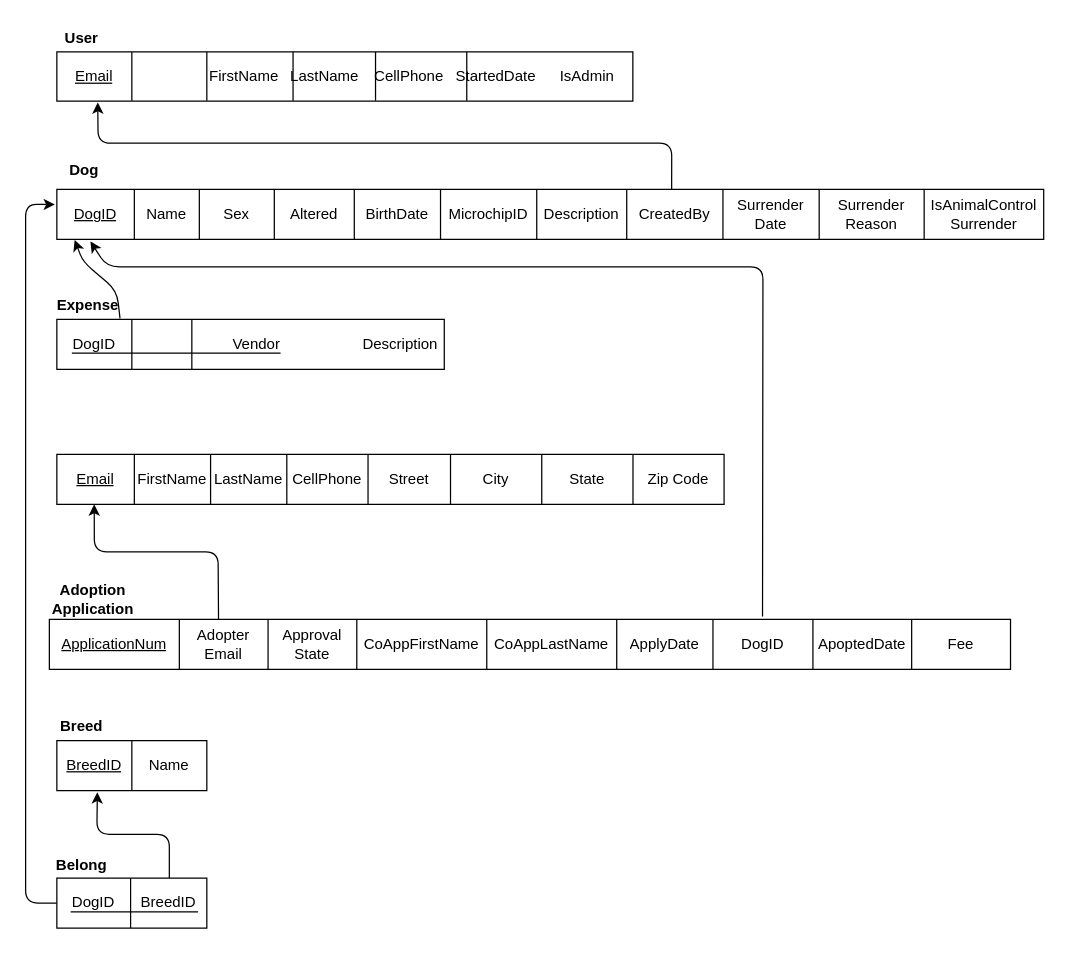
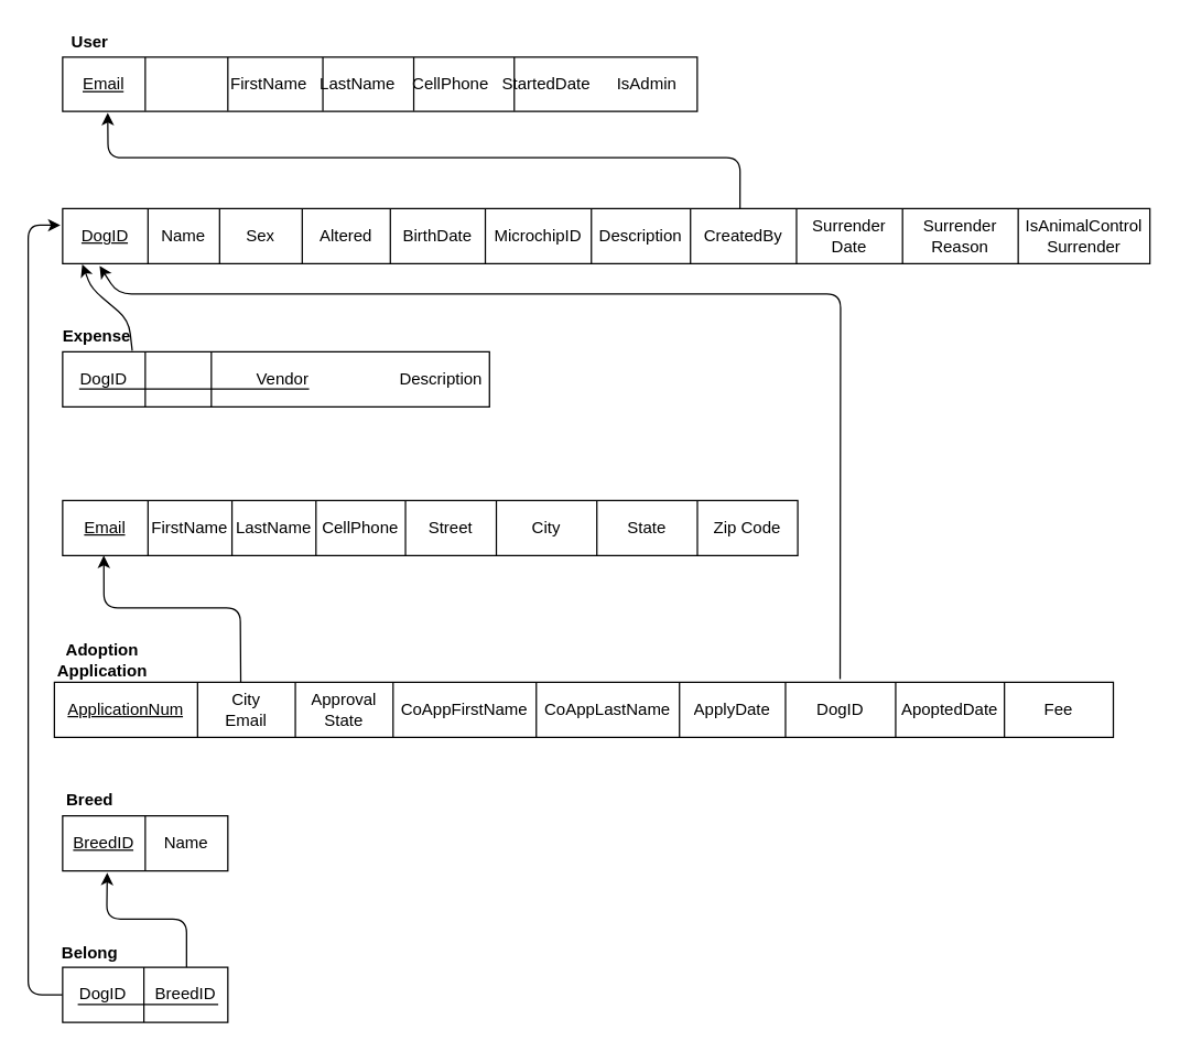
  <mxCell id="0" />
  <mxCell id="1" parent="0" />
- <mxCell id="2" value="Dog" style="text;html=1;strokeColor=none;fillColor=none;align=center;verticalAlign=middle;whiteSpace=wrap;rounded=0;fontStyle=1" parent="1" vertex="1"><mxGeometry x="47" y="126" width="40" height="20" as="geometry" /></mxCell>
  <mxCell id="3" value="" style="group" vertex="1" connectable="0" parent="1"><mxGeometry x="45" y="342" width="533.9" height="61" as="geometry" /></mxCell>
  <mxCell id="4" value="" style="shape=table;html=1;whiteSpace=wrap;startSize=0;container=1;collapsible=0;childLayout=tableLayout;" vertex="1" parent="3"><mxGeometry y="21" width="533.9" height="40" as="geometry" /></mxCell>
  <mxCell id="5" value="" style="shape=partialRectangle;html=1;whiteSpace=wrap;collapsible=0;dropTarget=0;pointerEvents=0;fillColor=none;top=0;left=0;bottom=0;right=0;points=[[0,0.5],[1,0.5]];portConstraint=eastwest;" vertex="1" parent="4"><mxGeometry width="533.9" height="40" as="geometry" /></mxCell>
  <mxCell id="6" value="Email" style="shape=partialRectangle;html=1;whiteSpace=wrap;connectable=0;overflow=hidden;fillColor=none;top=0;left=0;bottom=0;right=0;fontStyle=4" vertex="1" parent="5"><mxGeometry width="62" height="40" as="geometry" /></mxCell>
  <mxCell id="7" value="&lt;span&gt;FirstName&lt;/span&gt;" style="shape=partialRectangle;html=1;whiteSpace=wrap;connectable=0;overflow=hidden;fillColor=none;top=0;left=0;bottom=0;right=0;" vertex="1" parent="5"><mxGeometry x="62" width="61" height="40" as="geometry" /></mxCell>
  <mxCell id="8" value="LastName" style="shape=partialRectangle;html=1;whiteSpace=wrap;connectable=0;overflow=hidden;fillColor=none;top=0;left=0;bottom=0;right=0;" vertex="1" parent="5"><mxGeometry x="123" width="61" height="40" as="geometry" /></mxCell>
  <mxCell id="9" value="CellPhone" style="shape=partialRectangle;html=1;whiteSpace=wrap;connectable=0;overflow=hidden;fillColor=none;top=0;left=0;bottom=0;right=0;" vertex="1" parent="5"><mxGeometry x="184" width="65" height="40" as="geometry" /></mxCell>
  <mxCell id="10" value="Street" style="shape=partialRectangle;html=1;whiteSpace=wrap;connectable=0;overflow=hidden;fillColor=none;top=0;left=0;bottom=0;right=0;" vertex="1" parent="5"><mxGeometry x="249" width="66" height="40" as="geometry" /></mxCell>
  <mxCell id="11" value="City" style="shape=partialRectangle;html=1;whiteSpace=wrap;connectable=0;overflow=hidden;fillColor=none;top=0;left=0;bottom=0;right=0;" vertex="1" parent="5"><mxGeometry x="315" width="73" height="40" as="geometry" /></mxCell>
  <mxCell id="12" value="State" style="shape=partialRectangle;html=1;whiteSpace=wrap;connectable=0;overflow=hidden;fillColor=none;top=0;left=0;bottom=0;right=0;" vertex="1" parent="5"><mxGeometry x="388" width="73" height="40" as="geometry" /></mxCell>
  <mxCell id="13" value="Zip Code" style="shape=partialRectangle;html=1;whiteSpace=wrap;connectable=0;overflow=hidden;fillColor=none;top=0;left=0;bottom=0;right=0;" vertex="1" parent="5"><mxGeometry x="461" width="73" height="40" as="geometry" /></mxCell>
  <mxCell id="14" value="" style="endArrow=classic;html=1;exitX=0.623;exitY=-0.01;exitDx=0;exitDy=0;exitPerimeter=0;entryX=0.071;entryY=1.036;entryDx=0;entryDy=0;entryPerimeter=0;rounded=1;" edge="1" parent="1" source="29" target="69"><mxGeometry width="50" height="50" relative="1" as="geometry"><mxPoint x="554" y="327" as="sourcePoint" /><mxPoint x="84" y="93" as="targetPoint" /><Array as="points"><mxPoint x="537" y="114" /><mxPoint x="78" y="114" /></Array></mxGeometry></mxCell>
  <mxCell id="15" value="" style="group" vertex="1" connectable="0" parent="1"><mxGeometry x="45" y="234" width="310" height="61" as="geometry" /></mxCell>
  <mxCell id="16" value="Expense" style="text;html=1;strokeColor=none;fillColor=none;align=center;verticalAlign=middle;whiteSpace=wrap;rounded=0;fontStyle=1" parent="15" vertex="1"><mxGeometry width="50" height="20" as="geometry" /></mxCell>
  <mxCell id="17" value="" style="shape=table;html=1;whiteSpace=wrap;startSize=0;container=1;collapsible=0;childLayout=tableLayout;" parent="15" vertex="1"><mxGeometry y="21" width="310" height="40" as="geometry" /></mxCell>
  <mxCell id="18" value="" style="shape=partialRectangle;html=1;whiteSpace=wrap;collapsible=0;dropTarget=0;pointerEvents=0;fillColor=none;top=0;left=0;bottom=0;right=0;points=[[0,0.5],[1,0.5]];portConstraint=eastwest;" parent="17" vertex="1"><mxGeometry width="310" height="40" as="geometry" /></mxCell>
  <mxCell id="19" value="DogID" style="shape=partialRectangle;html=1;whiteSpace=wrap;connectable=0;overflow=hidden;fillColor=none;top=0;left=0;bottom=0;right=0;fontStyle=0" parent="18" vertex="1"><mxGeometry width="60" height="40" as="geometry" /></mxCell>
  <mxCell id="20" value="Vendor" style="shape=partialRectangle;html=1;whiteSpace=wrap;connectable=0;overflow=hidden;fillColor=none;top=0;left=0;bottom=0;right=0;fontStyle=0" parent="18" vertex="1"><mxGeometry x="136" width="48" height="40" as="geometry" /></mxCell>
  <mxCell id="21" value="Description" style="shape=partialRectangle;html=1;whiteSpace=wrap;connectable=0;overflow=hidden;fillColor=none;top=0;left=0;bottom=0;right=0;" parent="18" vertex="1"><mxGeometry x="240" width="70" height="40" as="geometry" /></mxCell>
  <mxCell id="22" value="" style="endArrow=none;html=1;" parent="17" edge="1"><mxGeometry width="50" height="50" relative="1" as="geometry"><mxPoint x="12" y="27" as="sourcePoint" /><mxPoint x="179" y="27" as="targetPoint" /></mxGeometry></mxCell>
  <mxCell id="23" value="" style="endArrow=classic;html=1;entryX=0.018;entryY=1.01;entryDx=0;entryDy=0;entryPerimeter=0;exitX=0.163;exitY=-0.02;exitDx=0;exitDy=0;exitPerimeter=0;" edge="1" parent="1" source="18" target="29"><mxGeometry width="50" height="50" relative="1" as="geometry"><mxPoint x="92" y="272" as="sourcePoint" /><mxPoint x="604" y="186" as="targetPoint" /><Array as="points"><mxPoint x="93" y="232" /><mxPoint x="66" y="209" /></Array></mxGeometry></mxCell>
  <mxCell id="24" value="" style="endArrow=classic;html=1;entryX=0.056;entryY=1;entryDx=0;entryDy=0;entryPerimeter=0;exitX=0.176;exitY=-0.005;exitDx=0;exitDy=0;exitPerimeter=0;" edge="1" parent="1" source="44" target="5"><mxGeometry width="50" height="50" relative="1" as="geometry"><mxPoint x="862" y="497" as="sourcePoint" /><mxPoint x="912" y="447" as="targetPoint" /><Array as="points"><mxPoint x="174" y="441" /><mxPoint x="75" y="441" /></Array></mxGeometry></mxCell>
  <mxCell id="25" value="" style="endArrow=classic;html=1;exitX=0;exitY=0.5;exitDx=0;exitDy=0;entryX=-0.002;entryY=0.3;entryDx=0;entryDy=0;entryPerimeter=0;" edge="1" parent="1" source="63" target="29"><mxGeometry width="50" height="50" relative="1" as="geometry"><mxPoint x="-30" y="750" as="sourcePoint" /><mxPoint x="20" y="700" as="targetPoint" /><Array as="points"><mxPoint x="20" y="722" /><mxPoint x="20" y="163" /></Array></mxGeometry></mxCell>
  <mxCell id="26" value="" style="endArrow=classic;html=1;exitX=0.75;exitY=0.005;exitDx=0;exitDy=0;exitPerimeter=0;entryX=0.27;entryY=1.035;entryDx=0;entryDy=0;entryPerimeter=0;" edge="1" parent="1" source="63" target="57"><mxGeometry width="50" height="50" relative="1" as="geometry"><mxPoint x="-66" y="793" as="sourcePoint" /><mxPoint x="-16" y="743" as="targetPoint" /><Array as="points"><mxPoint x="135" y="667" /><mxPoint x="77" y="667" /></Array></mxGeometry></mxCell>
  <mxCell id="27" value="" style="endArrow=classic;html=1;exitX=0.742;exitY=-0.055;exitDx=0;exitDy=0;exitPerimeter=0;entryX=0.034;entryY=1.04;entryDx=0;entryDy=0;entryPerimeter=0;" edge="1" parent="1" source="44" target="29"><mxGeometry width="50" height="50" relative="1" as="geometry"><mxPoint x="871" y="426" as="sourcePoint" /><mxPoint x="85" y="193" as="targetPoint" /><Array as="points"><mxPoint x="610" y="213" /><mxPoint x="85" y="213" /></Array></mxGeometry></mxCell>
  <mxCell id="28" value="" style="shape=table;whiteSpace=wrap;startSize=0;container=1;collapsible=0;childLayout=tableLayout;html=1;" parent="1" vertex="1"><mxGeometry x="45" y="151" width="789.65" height="40" as="geometry" /></mxCell>
  <mxCell id="29" value="" style="shape=partialRectangle;html=1;whiteSpace=wrap;collapsible=0;dropTarget=0;pointerEvents=0;fillColor=none;top=0;left=0;bottom=0;right=0;points=[[0,0.5],[1,0.5]];portConstraint=eastwest;" parent="28" vertex="1"><mxGeometry width="789.65" height="40" as="geometry" /></mxCell>
  <mxCell id="30" value="DogID" style="shape=partialRectangle;html=1;whiteSpace=wrap;connectable=0;overflow=hidden;fillColor=none;top=0;left=0;bottom=0;right=0;fontStyle=4" parent="29" vertex="1"><mxGeometry width="62" height="40" as="geometry" /></mxCell>
  <mxCell id="31" value="Name" style="shape=partialRectangle;html=1;whiteSpace=wrap;connectable=0;overflow=hidden;fillColor=none;top=0;left=0;bottom=0;right=0;" parent="29" vertex="1"><mxGeometry x="62" width="52" height="40" as="geometry" /></mxCell>
  <mxCell id="32" value="Sex" style="shape=partialRectangle;html=1;whiteSpace=wrap;connectable=0;overflow=hidden;fillColor=none;top=0;left=0;bottom=0;right=0;" parent="29" vertex="1"><mxGeometry x="114" width="60" height="40" as="geometry" /></mxCell>
  <mxCell id="33" value="Altered" style="shape=partialRectangle;html=1;whiteSpace=wrap;connectable=0;overflow=hidden;fillColor=none;top=0;left=0;bottom=0;right=0;" parent="29" vertex="1"><mxGeometry x="174" width="64" height="40" as="geometry" /></mxCell>
  <mxCell id="34" value="BirthDate" style="shape=partialRectangle;html=1;whiteSpace=wrap;connectable=0;overflow=hidden;fillColor=none;top=0;left=0;bottom=0;right=0;fontStyle=0;strokeColor=none;" vertex="1" parent="29"><mxGeometry x="238" width="69" height="40" as="geometry" /></mxCell>
  <mxCell id="35" value="MicrochipID" style="shape=partialRectangle;html=1;whiteSpace=wrap;connectable=0;overflow=hidden;fillColor=none;top=0;left=0;bottom=0;right=0;fontStyle=0" parent="29" vertex="1"><mxGeometry x="307" width="77" height="40" as="geometry" /></mxCell>
  <mxCell id="36" value="Description" style="shape=partialRectangle;html=1;whiteSpace=wrap;connectable=0;overflow=hidden;fillColor=none;top=0;left=0;bottom=0;right=0;fontStyle=0" parent="29" vertex="1"><mxGeometry x="384" width="72" height="40" as="geometry" /></mxCell>
  <mxCell id="37" value="&lt;span&gt;CreatedBy&lt;/span&gt;" style="shape=partialRectangle;html=1;whiteSpace=wrap;connectable=0;overflow=hidden;fillColor=none;top=0;left=0;bottom=0;right=0;fontStyle=0" vertex="1" parent="29"><mxGeometry x="456" width="77" height="40" as="geometry" /></mxCell>
  <mxCell id="38" value="Surrender&lt;br&gt;Date" style="shape=partialRectangle;html=1;whiteSpace=wrap;connectable=0;overflow=hidden;fillColor=none;top=0;left=0;bottom=0;right=0;fontStyle=0" parent="29" vertex="1"><mxGeometry x="533" width="77" height="40" as="geometry" /></mxCell>
  <mxCell id="39" value="Surrender&lt;br&gt;Reason" style="shape=partialRectangle;html=1;whiteSpace=wrap;connectable=0;overflow=hidden;fillColor=none;top=0;left=0;bottom=0;right=0;fontStyle=0" parent="29" vertex="1"><mxGeometry x="610" width="84" height="40" as="geometry" /></mxCell>
  <mxCell id="40" value="IsAnimalControl&lt;br&gt;Surrender" style="shape=partialRectangle;html=1;whiteSpace=wrap;connectable=0;overflow=hidden;fillColor=none;top=0;left=0;bottom=0;right=0;fontStyle=0" vertex="1" parent="29"><mxGeometry x="694" width="96" height="40" as="geometry" /></mxCell>
  <mxCell id="41" value="" style="group" vertex="1" connectable="0" parent="1"><mxGeometry x="39" y="469" width="769.1" height="66" as="geometry" /></mxCell>
  <mxCell id="42" value="Adoption Application" style="text;html=1;strokeColor=none;fillColor=none;align=center;verticalAlign=middle;whiteSpace=wrap;rounded=0;fontStyle=1" parent="41" vertex="1"><mxGeometry width="70" height="20" as="geometry" /></mxCell>
  <mxCell id="43" value="" style="shape=table;html=1;whiteSpace=wrap;startSize=0;container=1;collapsible=0;childLayout=tableLayout;" parent="41" vertex="1"><mxGeometry y="26" width="769.1" height="40" as="geometry" /></mxCell>
  <mxCell id="44" value="" style="shape=partialRectangle;html=1;whiteSpace=wrap;collapsible=0;dropTarget=0;pointerEvents=0;fillColor=none;top=0;left=0;bottom=0;right=0;points=[[0,0.5],[1,0.5]];portConstraint=eastwest;" parent="43" vertex="1"><mxGeometry width="769.1" height="40" as="geometry" /></mxCell>
  <mxCell id="45" value="ApplicationNum" style="shape=partialRectangle;html=1;whiteSpace=wrap;connectable=0;overflow=hidden;fillColor=none;top=0;left=0;bottom=0;right=0;fontStyle=4" parent="44" vertex="1"><mxGeometry width="104" height="40" as="geometry" /></mxCell>
- <mxCell id="46" value="Adopter&lt;br&gt;Email" style="shape=partialRectangle;html=1;whiteSpace=wrap;connectable=0;overflow=hidden;fillColor=none;top=0;left=0;bottom=0;right=0;" vertex="1" parent="44"><mxGeometry x="104" width="71" height="40" as="geometry" /></mxCell>
+ <mxCell id="46" value="City&lt;br&gt;Email" style="shape=partialRectangle;html=1;whiteSpace=wrap;connectable=0;overflow=hidden;fillColor=none;top=0;left=0;bottom=0;right=0;" vertex="1" parent="44"><mxGeometry x="104" width="71" height="40" as="geometry" /></mxCell>
  <mxCell id="47" value="Approval&lt;br&gt;State" style="shape=partialRectangle;html=1;whiteSpace=wrap;connectable=0;overflow=hidden;fillColor=none;top=0;left=0;bottom=0;right=0;" parent="44" vertex="1"><mxGeometry x="175" width="71" height="40" as="geometry" /></mxCell>
  <mxCell id="48" value="CoAppFirstName" style="shape=partialRectangle;html=1;whiteSpace=wrap;connectable=0;overflow=hidden;fillColor=none;top=0;left=0;bottom=0;right=0;" parent="44" vertex="1"><mxGeometry x="246" width="104" height="40" as="geometry" /></mxCell>
  <mxCell id="49" value="CoAppLastName" style="shape=partialRectangle;html=1;whiteSpace=wrap;connectable=0;overflow=hidden;fillColor=none;top=0;left=0;bottom=0;right=0;" parent="44" vertex="1"><mxGeometry x="350" width="104" height="40" as="geometry" /></mxCell>
  <mxCell id="50" value="ApplyDate" style="shape=partialRectangle;html=1;whiteSpace=wrap;connectable=0;overflow=hidden;fillColor=none;top=0;left=0;bottom=0;right=0;" parent="44" vertex="1"><mxGeometry x="454" width="77" height="40" as="geometry" /></mxCell>
  <mxCell id="51" value="DogID" style="shape=partialRectangle;html=1;whiteSpace=wrap;connectable=0;overflow=hidden;fillColor=none;top=0;left=0;bottom=0;right=0;" vertex="1" parent="44"><mxGeometry x="531" width="80" height="40" as="geometry" /></mxCell>
  <mxCell id="52" value="ApoptedDate" style="shape=partialRectangle;html=1;whiteSpace=wrap;connectable=0;overflow=hidden;fillColor=none;top=0;left=0;bottom=0;right=0;" vertex="1" parent="44"><mxGeometry x="611" width="79" height="40" as="geometry" /></mxCell>
  <mxCell id="53" value="Fee" style="shape=partialRectangle;html=1;whiteSpace=wrap;connectable=0;overflow=hidden;fillColor=none;top=0;left=0;bottom=0;right=0;" vertex="1" parent="44"><mxGeometry x="690" width="79" height="40" as="geometry" /></mxCell>
  <mxCell id="54" value="" style="group" vertex="1" connectable="0" parent="1"><mxGeometry x="45" y="571" width="120" height="61" as="geometry" /></mxCell>
  <mxCell id="55" value="Breed" style="text;html=1;strokeColor=none;fillColor=none;align=center;verticalAlign=middle;whiteSpace=wrap;rounded=0;fontStyle=1" vertex="1" parent="54"><mxGeometry width="40" height="20" as="geometry" /></mxCell>
  <mxCell id="56" value="" style="shape=table;html=1;whiteSpace=wrap;startSize=0;container=1;collapsible=0;childLayout=tableLayout;" vertex="1" parent="54"><mxGeometry y="21" width="120" height="40" as="geometry" /></mxCell>
  <mxCell id="57" value="" style="shape=partialRectangle;html=1;whiteSpace=wrap;collapsible=0;dropTarget=0;pointerEvents=0;fillColor=none;top=0;left=0;bottom=0;right=0;points=[[0,0.5],[1,0.5]];portConstraint=eastwest;" vertex="1" parent="56"><mxGeometry width="120" height="40" as="geometry" /></mxCell>
  <mxCell id="58" value="BreedID" style="shape=partialRectangle;html=1;whiteSpace=wrap;connectable=0;overflow=hidden;fillColor=none;top=0;left=0;bottom=0;right=0;fontStyle=4" vertex="1" parent="57"><mxGeometry width="60" height="40" as="geometry" /></mxCell>
  <mxCell id="59" value="Name" style="shape=partialRectangle;html=1;whiteSpace=wrap;connectable=0;overflow=hidden;fillColor=none;top=0;left=0;bottom=0;right=0;" vertex="1" parent="57"><mxGeometry x="60" width="60" height="40" as="geometry" /></mxCell>
  <mxCell id="60" value="" style="group" vertex="1" connectable="0" parent="1"><mxGeometry x="45" y="682" width="120" height="60" as="geometry" /></mxCell>
  <mxCell id="61" value="Belong" style="text;html=1;strokeColor=none;fillColor=none;align=center;verticalAlign=middle;whiteSpace=wrap;rounded=0;fontStyle=1" parent="60" vertex="1"><mxGeometry width="40" height="20" as="geometry" /></mxCell>
  <mxCell id="62" value="" style="shape=table;html=1;whiteSpace=wrap;startSize=0;container=1;collapsible=0;childLayout=tableLayout;" parent="60" vertex="1"><mxGeometry y="20" width="120" height="40" as="geometry" /></mxCell>
  <mxCell id="63" value="" style="shape=partialRectangle;html=1;whiteSpace=wrap;collapsible=0;dropTarget=0;pointerEvents=0;fillColor=none;top=0;left=0;bottom=0;right=0;points=[[0,0.5],[1,0.5]];portConstraint=eastwest;" parent="62" vertex="1"><mxGeometry width="120" height="40" as="geometry" /></mxCell>
  <mxCell id="64" value="DogID" style="shape=partialRectangle;html=1;whiteSpace=wrap;connectable=0;overflow=hidden;fillColor=none;top=0;left=0;bottom=0;right=0;" parent="63" vertex="1"><mxGeometry width="59" height="40" as="geometry" /></mxCell>
  <mxCell id="65" value="&lt;span&gt;BreedID&lt;/span&gt;" style="shape=partialRectangle;html=1;whiteSpace=wrap;connectable=0;overflow=hidden;fillColor=none;top=0;left=0;bottom=0;right=0;fontStyle=0" parent="63" vertex="1"><mxGeometry x="59" width="61" height="40" as="geometry" /></mxCell>
  <mxCell id="66" value="" style="endArrow=none;html=1;" edge="1" parent="60"><mxGeometry width="50" height="50" relative="1" as="geometry"><mxPoint x="11" y="47" as="sourcePoint" /><mxPoint x="113" y="47" as="targetPoint" /></mxGeometry></mxCell>
  <mxCell id="67" value="" style="group" vertex="1" connectable="0" parent="1"><mxGeometry x="45" y="20" width="460.9" height="60.35" as="geometry" /></mxCell>
  <mxCell id="68" value="" style="shape=table;html=1;whiteSpace=wrap;startSize=0;container=1;collapsible=0;childLayout=tableLayout;" parent="67" vertex="1"><mxGeometry y="21" width="460.9" height="39.35" as="geometry" /></mxCell>
  <mxCell id="69" value="" style="shape=partialRectangle;html=1;whiteSpace=wrap;collapsible=0;dropTarget=0;pointerEvents=0;fillColor=none;top=0;left=0;bottom=0;right=0;points=[[0,0.5],[1,0.5]];portConstraint=eastwest;" parent="68" vertex="1"><mxGeometry width="460.9" height="39" as="geometry" /></mxCell>
  <mxCell id="70" value="Email" style="shape=partialRectangle;html=1;whiteSpace=wrap;connectable=0;overflow=hidden;fillColor=none;top=0;left=0;bottom=0;right=0;fontStyle=4" parent="69" vertex="1"><mxGeometry width="60" height="39" as="geometry" /></mxCell>
  <mxCell id="71" value="&lt;span&gt;FirstName&lt;/span&gt;" style="shape=partialRectangle;html=1;whiteSpace=wrap;connectable=0;overflow=hidden;fillColor=none;top=0;left=0;bottom=0;right=0;" parent="69" vertex="1"><mxGeometry x="120" width="60" height="39" as="geometry" /></mxCell>
  <mxCell id="72" value="LastName" style="shape=partialRectangle;html=1;whiteSpace=wrap;connectable=0;overflow=hidden;fillColor=none;top=0;left=0;bottom=0;right=0;" parent="69" vertex="1"><mxGeometry x="180" width="69" height="39" as="geometry" /></mxCell>
  <mxCell id="73" value="CellPhone" style="shape=partialRectangle;html=1;whiteSpace=wrap;connectable=0;overflow=hidden;fillColor=none;top=0;left=0;bottom=0;right=0;" parent="69" vertex="1"><mxGeometry x="249" width="66" height="39" as="geometry" /></mxCell>
  <mxCell id="74" value="StartedDate" style="shape=partialRectangle;html=1;whiteSpace=wrap;connectable=0;overflow=hidden;fillColor=none;top=0;left=0;bottom=0;right=0;" parent="69" vertex="1"><mxGeometry x="315" width="73" height="39" as="geometry" /></mxCell>
  <mxCell id="75" value="IsAdmin" style="shape=partialRectangle;html=1;whiteSpace=wrap;connectable=0;overflow=hidden;fillColor=none;top=0;left=0;bottom=0;right=0;" vertex="1" parent="69"><mxGeometry x="388" width="73" height="39" as="geometry" /></mxCell>
  <mxCell id="76" value="User" style="text;html=1;strokeColor=none;fillColor=none;align=center;verticalAlign=middle;whiteSpace=wrap;rounded=0;fontStyle=1" parent="67" vertex="1"><mxGeometry width="40" height="20" as="geometry" /></mxCell>
